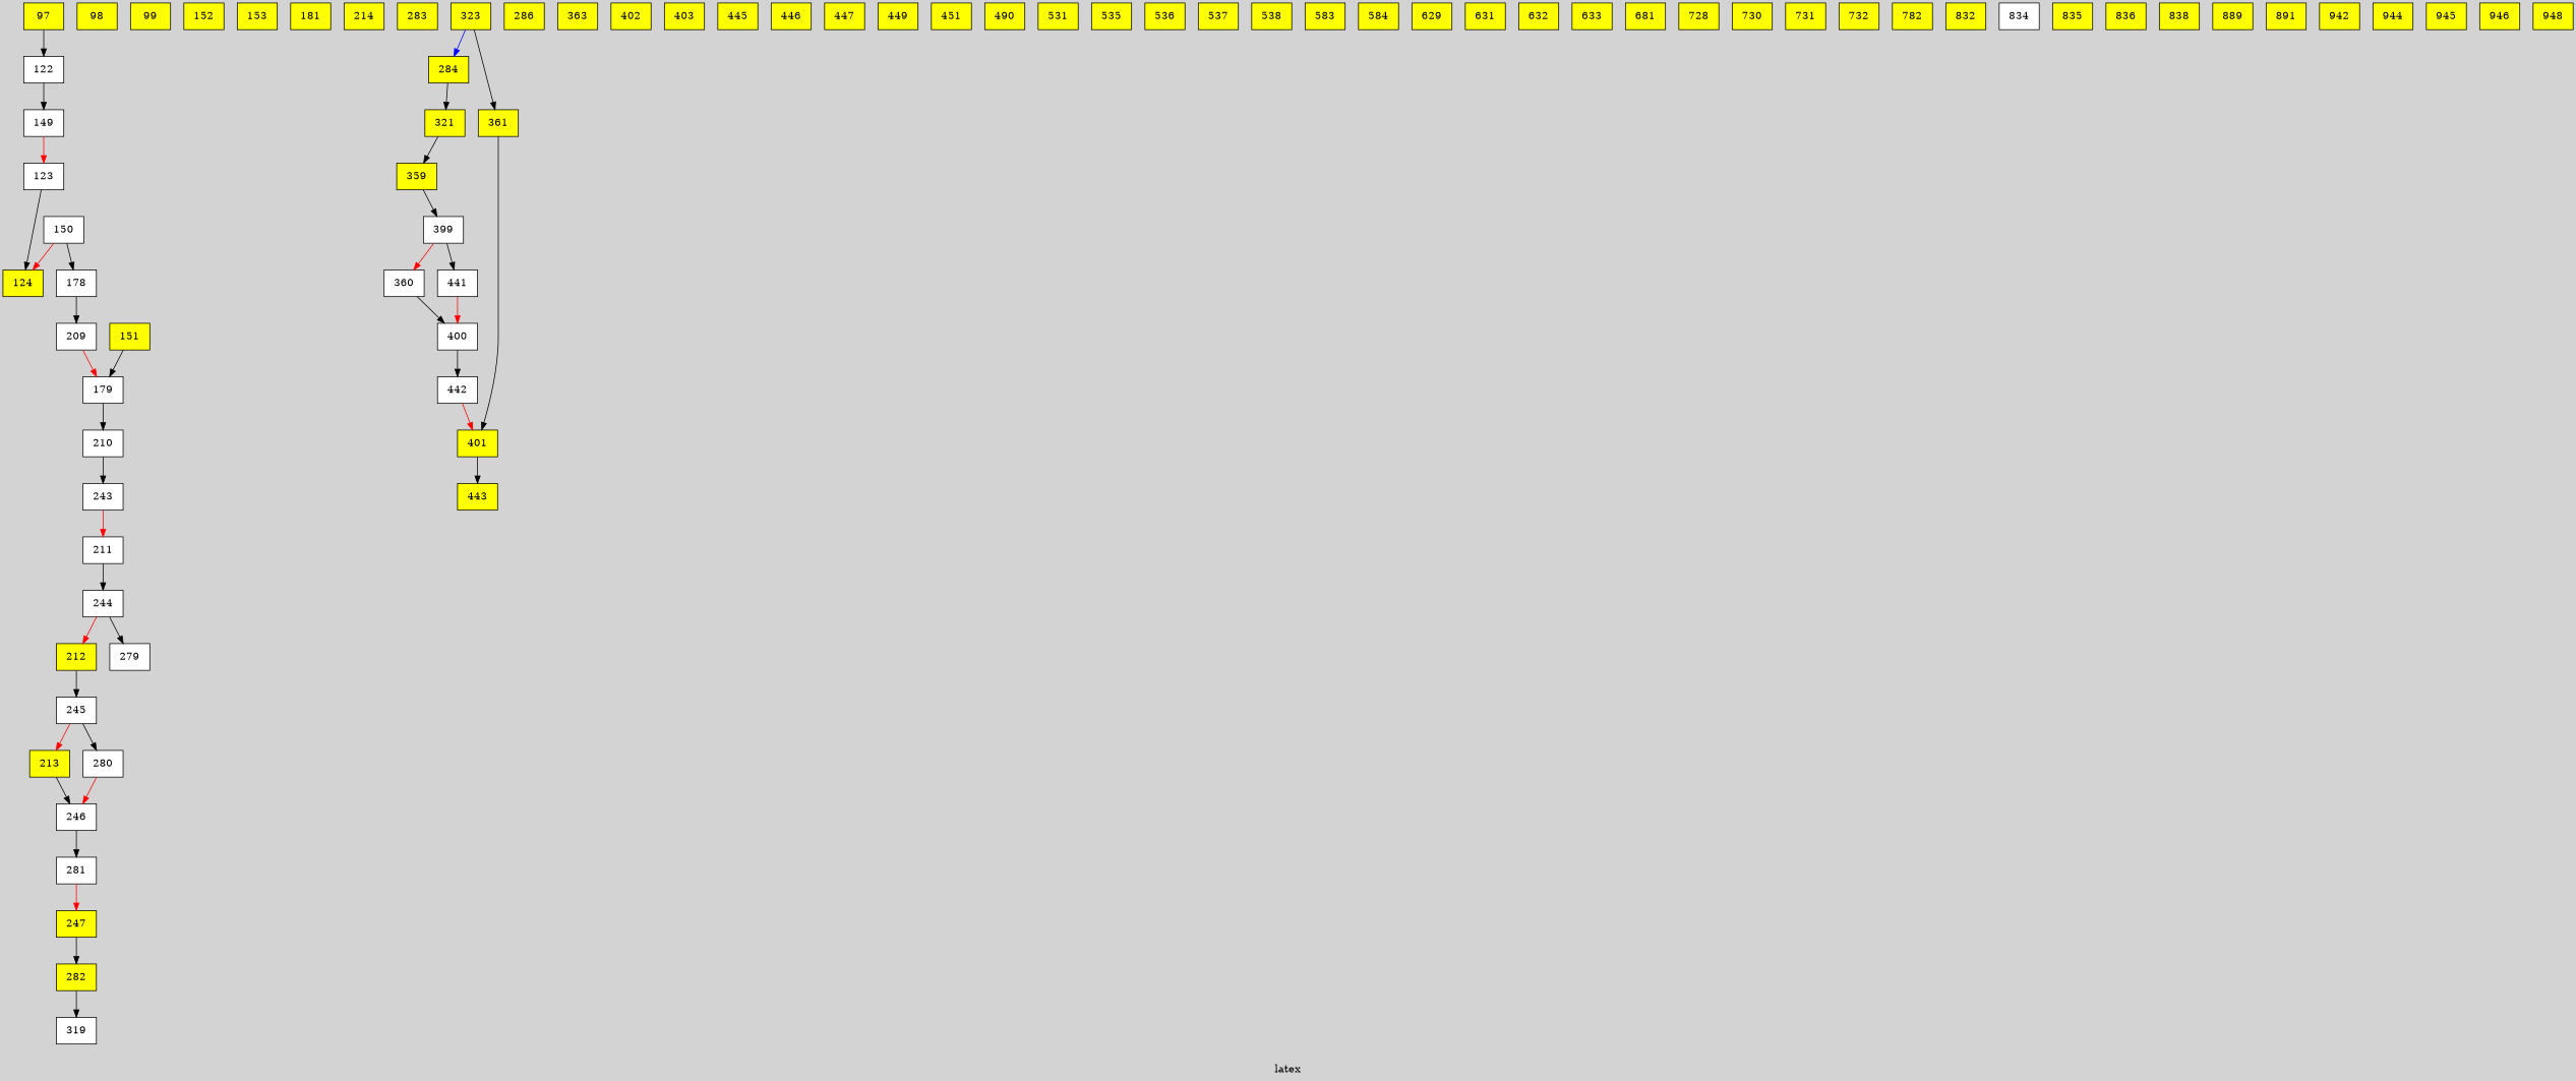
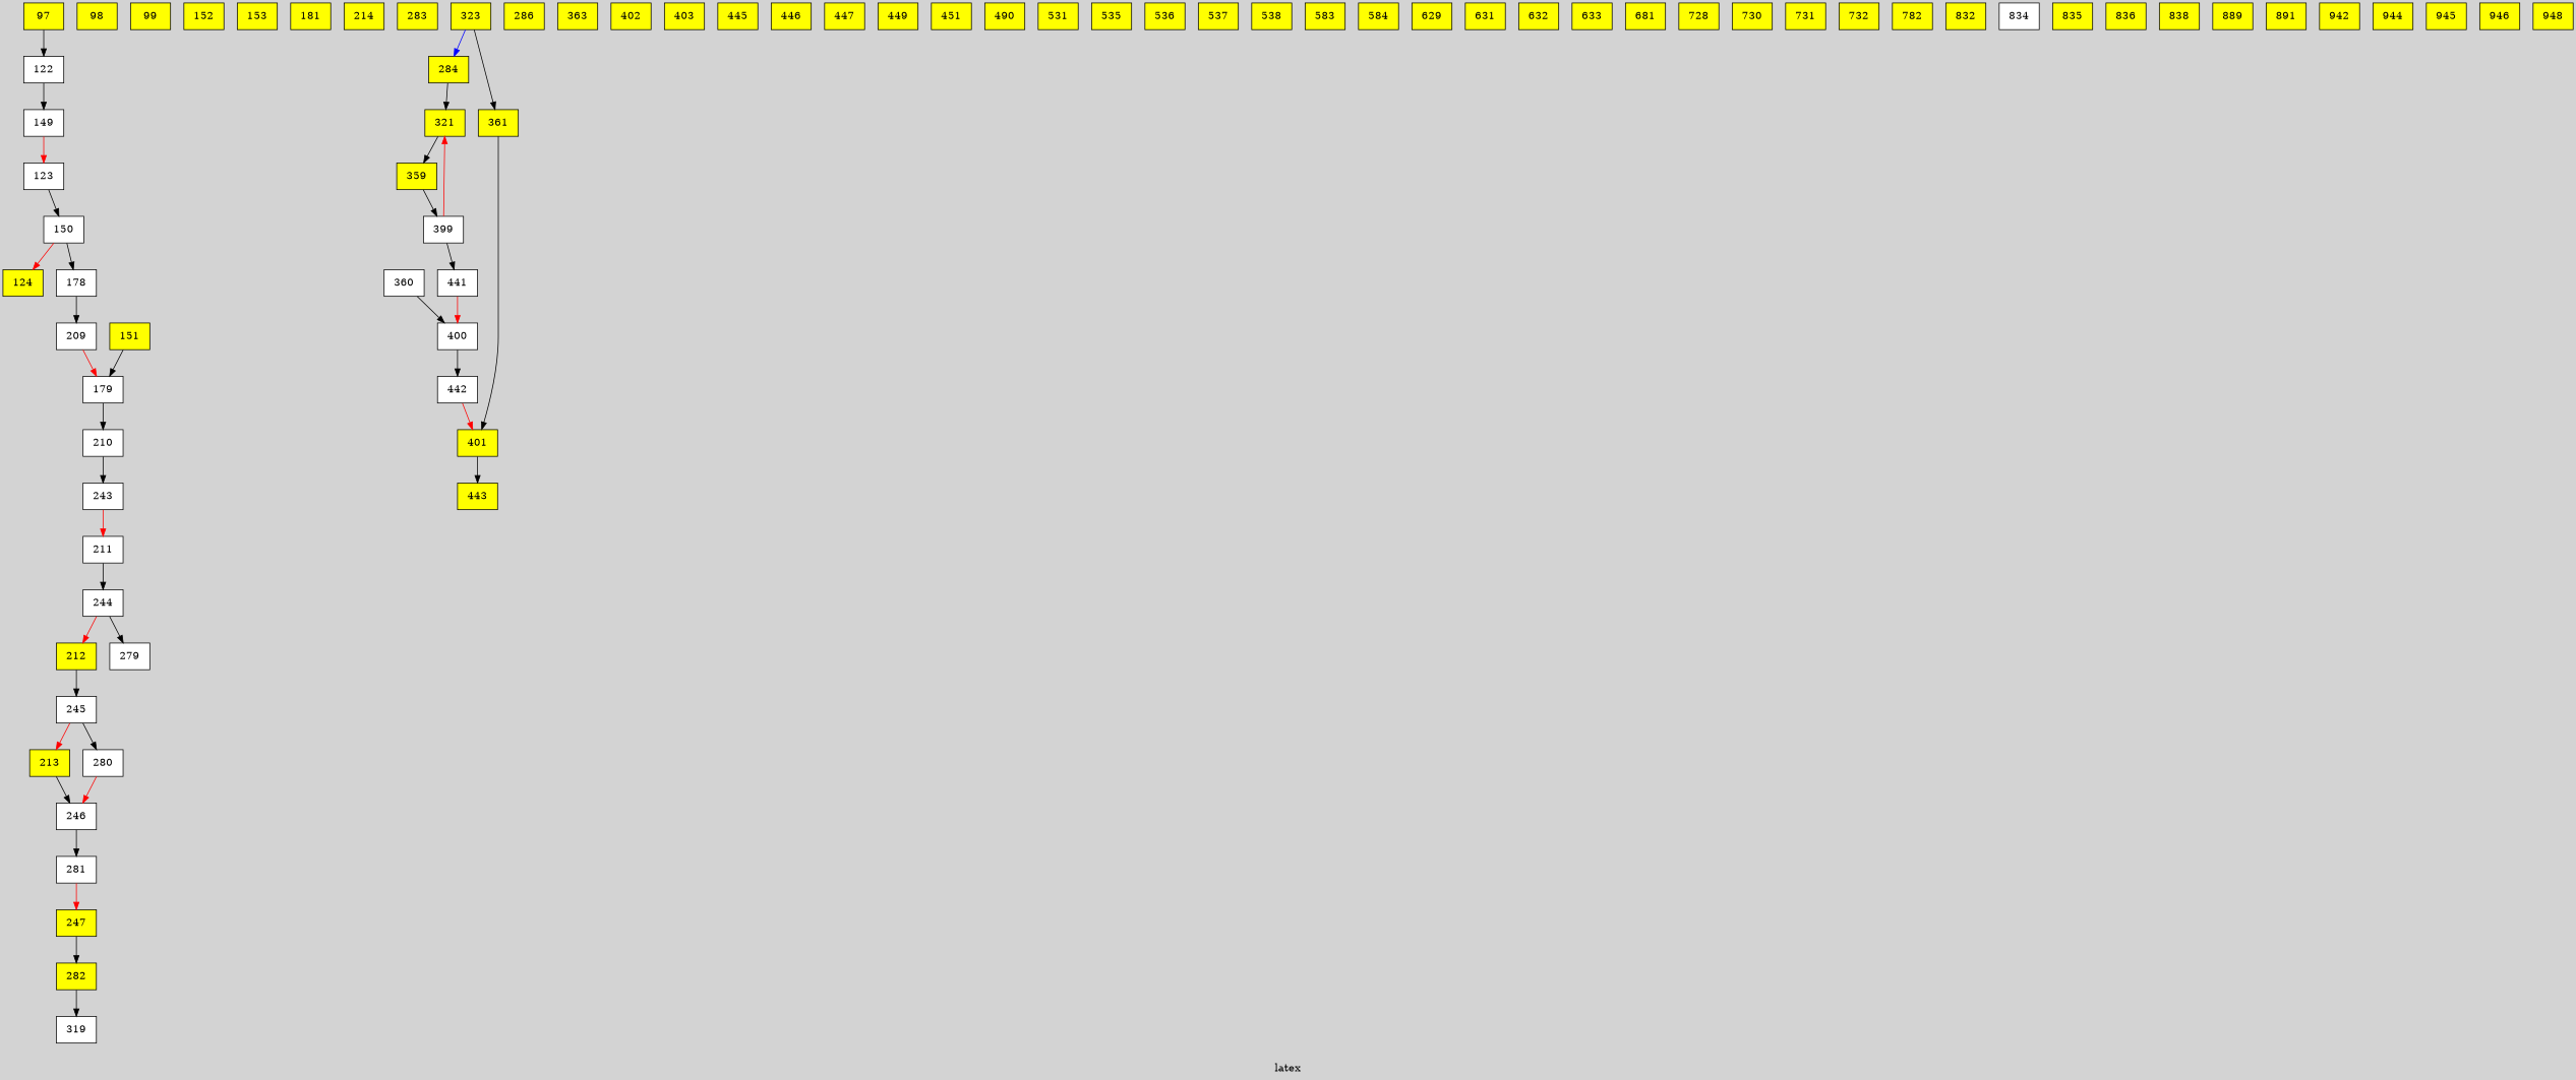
  digraph {
    bgcolor=lightgrey
    label=latex
    texlbl="\huge{$time(s) = 8.23406              \ \ \ \ T_9 = 0.3              \ \ \ \ \rho(g/cc) = 1000              \ \ \ \ {\mathrm{flow}_{max}} = 0.00110687$}"
    node [fillcolor=yellow shape=box style=filled]
    edge [color=black style="line width = 0.0322pt, solid"]
    97 [texlbl="\huge{$^{20}\mathrm{Ne}$}"]
    122 [fillcolor=white texlbl="\huge{$^{21}\mathrm{Na}$}"]
    149 [fillcolor=white texlbl="\huge{$^{22}\mathrm{Mg}$}"]
    98 [texlbl="\huge{$^{21}\mathrm{Ne}$}"]
    99 [texlbl="\huge{$^{22}\mathrm{Ne}$}"]
    123 [fillcolor=white texlbl="\huge{$^{22}\mathrm{Na}$}"]
    150 [fillcolor=white texlbl="\huge{$^{23}\mathrm{Mg}$}"]
    124 [texlbl="\huge{$^{23}\mathrm{Na}$}"]
    178 [fillcolor=white texlbl="\huge{$^{24}\mathrm{Al}$}"]
    209 [fillcolor=white texlbl="\huge{$^{25}\mathrm{Si}$}"]
    151 [texlbl="\huge{$^{24}\mathrm{Mg}$}"]
    179 [fillcolor=white texlbl="\huge{$^{25}\mathrm{Al}$}"]
    210 [fillcolor=white texlbl="\huge{$^{26}\mathrm{Si}$}"]
    152 [texlbl="\huge{$^{25}\mathrm{Mg}$}"]
    153 [texlbl="\huge{$^{26}\mathrm{Mg}$}"]
    243 [fillcolor=white texlbl="\huge{$^{27}\mathrm{P}$}"]
    181 [texlbl="\huge{$^{27}\mathrm{Al}$}"]
    211 [fillcolor=white texlbl="\huge{$^{27}\mathrm{Si}$}"]
    244 [fillcolor=white texlbl="\huge{$^{28}\mathrm{P}$}"]
    212 [texlbl="\huge{$^{28}\mathrm{Si}$}"]
    279 [fillcolor=white texlbl="\huge{$^{29}\mathrm{S}$}"]
    245 [fillcolor=white texlbl="\huge{$^{29}\mathrm{P}$}"]
    213 [texlbl="\huge{$^{29}\mathrm{Si}$}"]
    280 [fillcolor=white texlbl="\huge{$^{30}\mathrm{S}$}"]
    246 [fillcolor=white texlbl="\huge{$^{30}\mathrm{P}$}"]
    281 [fillcolor=white texlbl="\huge{$^{31}\mathrm{S}$}"]
    214 [texlbl="\huge{$^{30}\mathrm{Si}$}"]
    247 [texlbl="\huge{$^{31}\mathrm{P}$}"]
    282 [texlbl="\huge{$^{32}\mathrm{S}$}"]
    319 [fillcolor=white texlbl="\huge{$^{33}\mathrm{Cl}$}"]
    283 [texlbl="\huge{$^{33}\mathrm{S}$}"]
    284 [texlbl="\huge{$^{34}\mathrm{S}$}"]
    321 [texlbl="\huge{$^{35}\mathrm{Cl}$}"]
    359 [texlbl="\huge{$^{36}\mathrm{Ar}$}"]
    286 [texlbl="\huge{$^{36}\mathrm{S}$}"]
    399 [fillcolor=white texlbl="\huge{$^{37}\mathrm{K}$}"]
    323 [texlbl="\huge{$^{37}\mathrm{Cl}$}"]
    361 [texlbl="\huge{$^{38}\mathrm{Ar}$}"]
    401 [texlbl="\huge{$^{39}\mathrm{K}$}"]
    360 [fillcolor=white texlbl="\huge{$^{37}\mathrm{Ar}$}"]
    441 [fillcolor=white texlbl="\huge{$^{38}\mathrm{Ca}$}"]
    400 [fillcolor=white texlbl="\huge{$^{38}\mathrm{K}$}"]
    442 [fillcolor=white texlbl="\huge{$^{39}\mathrm{Ca}$}"]
    443 [texlbl="\huge{$^{40}\mathrm{Ca}$}"]
    363 [texlbl="\huge{$^{40}\mathrm{Ar}$}"]
    402 [texlbl="\huge{$^{40}\mathrm{K}$}"]
    403 [texlbl="\huge{$^{41}\mathrm{K}$}"]
    445 [texlbl="\huge{$^{42}\mathrm{Ca}$}"]
    446 [texlbl="\huge{$^{43}\mathrm{Ca}$}"]
    447 [texlbl="\huge{$^{44}\mathrm{Ca}$}"]
    449 [texlbl="\huge{$^{46}\mathrm{Ca}$}"]
    451 [texlbl="\huge{$^{48}\mathrm{Ca}$}"]
    490 [texlbl="\huge{$^{45}\mathrm{Sc}$}"]
    n54 [label=531 texlbl="\huge{$^{46}\mathrm{Ti}$}"]
    535 [texlbl="\huge{$^{47}\mathrm{Ti}$}"]
    536 [texlbl="\huge{$^{48}\mathrm{Ti}$}"]
    537 [texlbl="\huge{$^{49}\mathrm{Ti}$}"]
    538 [texlbl="\huge{$^{50}\mathrm{Ti}$}"]
    583 [texlbl="\huge{$^{50}\mathrm{V}$}"]
    584 [texlbl="\huge{$^{51}\mathrm{V}$}"]
    629 [texlbl="\huge{$^{50}\mathrm{Cr}$}"]
    631 [texlbl="\huge{$^{52}\mathrm{Cr}$}"]
    632 [texlbl="\huge{$^{53}\mathrm{Cr}$}"]
    633 [texlbl="\huge{$^{54}\mathrm{Cr}$}"]
    681 [texlbl="\huge{$^{55}\mathrm{Mn}$}"]
    728 [texlbl="\huge{$^{54}\mathrm{Fe}$}"]
    730 [texlbl="\huge{$^{56}\mathrm{Fe}$}"]
    731 [texlbl="\huge{$^{57}\mathrm{Fe}$}"]
    732 [texlbl="\huge{$^{58}\mathrm{Fe}$}"]
    782 [texlbl="\huge{$^{59}\mathrm{Co}$}"]
    832 [texlbl="\huge{$^{58}\mathrm{Ni}$}"]
    834 [fillcolor=white texlbl="\huge{$^{60}\mathrm{Ni}$}"]
    835 [texlbl="\huge{$^{61}\mathrm{Ni}$}"]
    836 [texlbl="\huge{$^{62}\mathrm{Ni}$}"]
    838 [texlbl="\huge{$^{64}\mathrm{Ni}$}"]
    889 [texlbl="\huge{$^{63}\mathrm{Cu}$}"]
    891 [texlbl="\huge{$^{65}\mathrm{Cu}$}"]
    942 [texlbl="\huge{$^{64}\mathrm{Zn}$}"]
    944 [texlbl="\huge{$^{66}\mathrm{Zn}$}"]
    945 [texlbl="\huge{$^{67}\mathrm{Zn}$}"]
    946 [texlbl="\huge{$^{68}\mathrm{Zn}$}"]
    948 [texlbl="\huge{$^{70}\mathrm{Zn}$}"]
    97 -> 122
    122 -> 149
    149 -> 123 [color=red style="line width = 0.0505pt, solid"]
-   123 -> 124 [style="line width = 0.0505pt, solid"]
+   123 -> 150 [style="line width = 0.0505pt, solid"]
    150 -> 124 [color=red style="line width = 0.0118pt, solid"]
    150 -> 178 [style="line width = 0.0306pt, solid"]
    178 -> 209 [style="line width = 0.0227pt, solid"]
    209 -> 179 [color=red style="line width = 0.0144pt, solid"]
    151 -> 179 [style="line width = 0.0203pt, solid"]
    179 -> 210 [style="line width = 0.0326pt, solid"]
    210 -> 243 [style="line width = 0.0312pt, solid"]
    243 -> 211 [color=red style="line width = 0.0301pt, solid"]
    211 -> 244 [style="line width = 0.0294pt, solid"]
    244 -> 212 [color=red style="line width = 0.0183pt, solid"]
    244 -> 279 [style="line width = 0.0102pt, solid"]
    212 -> 245 [style="line width = 0.0284pt, solid"]
    245 -> 213 [color=red style="line width = 0.0139pt, solid"]
    245 -> 280 [style="line width = 0.0213pt, solid"]
    213 -> 246 [style="line width = 0.0139pt, solid"]
    280 -> 246 [color=red style="line width = 0.0267pt, solid"]
    246 -> 281 [style="line width = 0.0469pt, solid"]
    281 -> 247 [color=red style="line width = 0.0538pt, solid"]
    247 -> 282 [style="line width = 0.0475pt, solid"]
    282 -> 319 [style="line width = 0.0157pt, solid"]
    284 -> 321 [style="line width = 0.1845pt, solid"]
    321 -> 359 [style="line width = 0.4908pt, solid"]
    359 -> 399 [style="line width = 0.5960pt, solid"]
-   399 -> 360 [color=red style="line width = 1.1233pt, solid"]
+   399 -> 321 [color=red style="line width = 1.1233pt, solid"]
    399 -> 441 [style="line width = 0.0495pt, solid"]
    323 -> 284 [color=blue style="line width = 0.1166pt, solid"]
    323 -> 361 [style="line width = 1.3556pt, solid"]
    361 -> 401 [style="line width = 10.0000pt, solid"]
    401 -> 443 [style="line width = 3.5461pt, solid"]
    360 -> 400 [style="line width = 0.7203pt, solid"]
    441 -> 400 [color=red style="line width = 0.0589pt, solid"]
    400 -> 442 [style="line width = 0.1239pt, solid"]
    442 -> 401 [color=red style="line width = 0.0896pt, solid"]
  }
